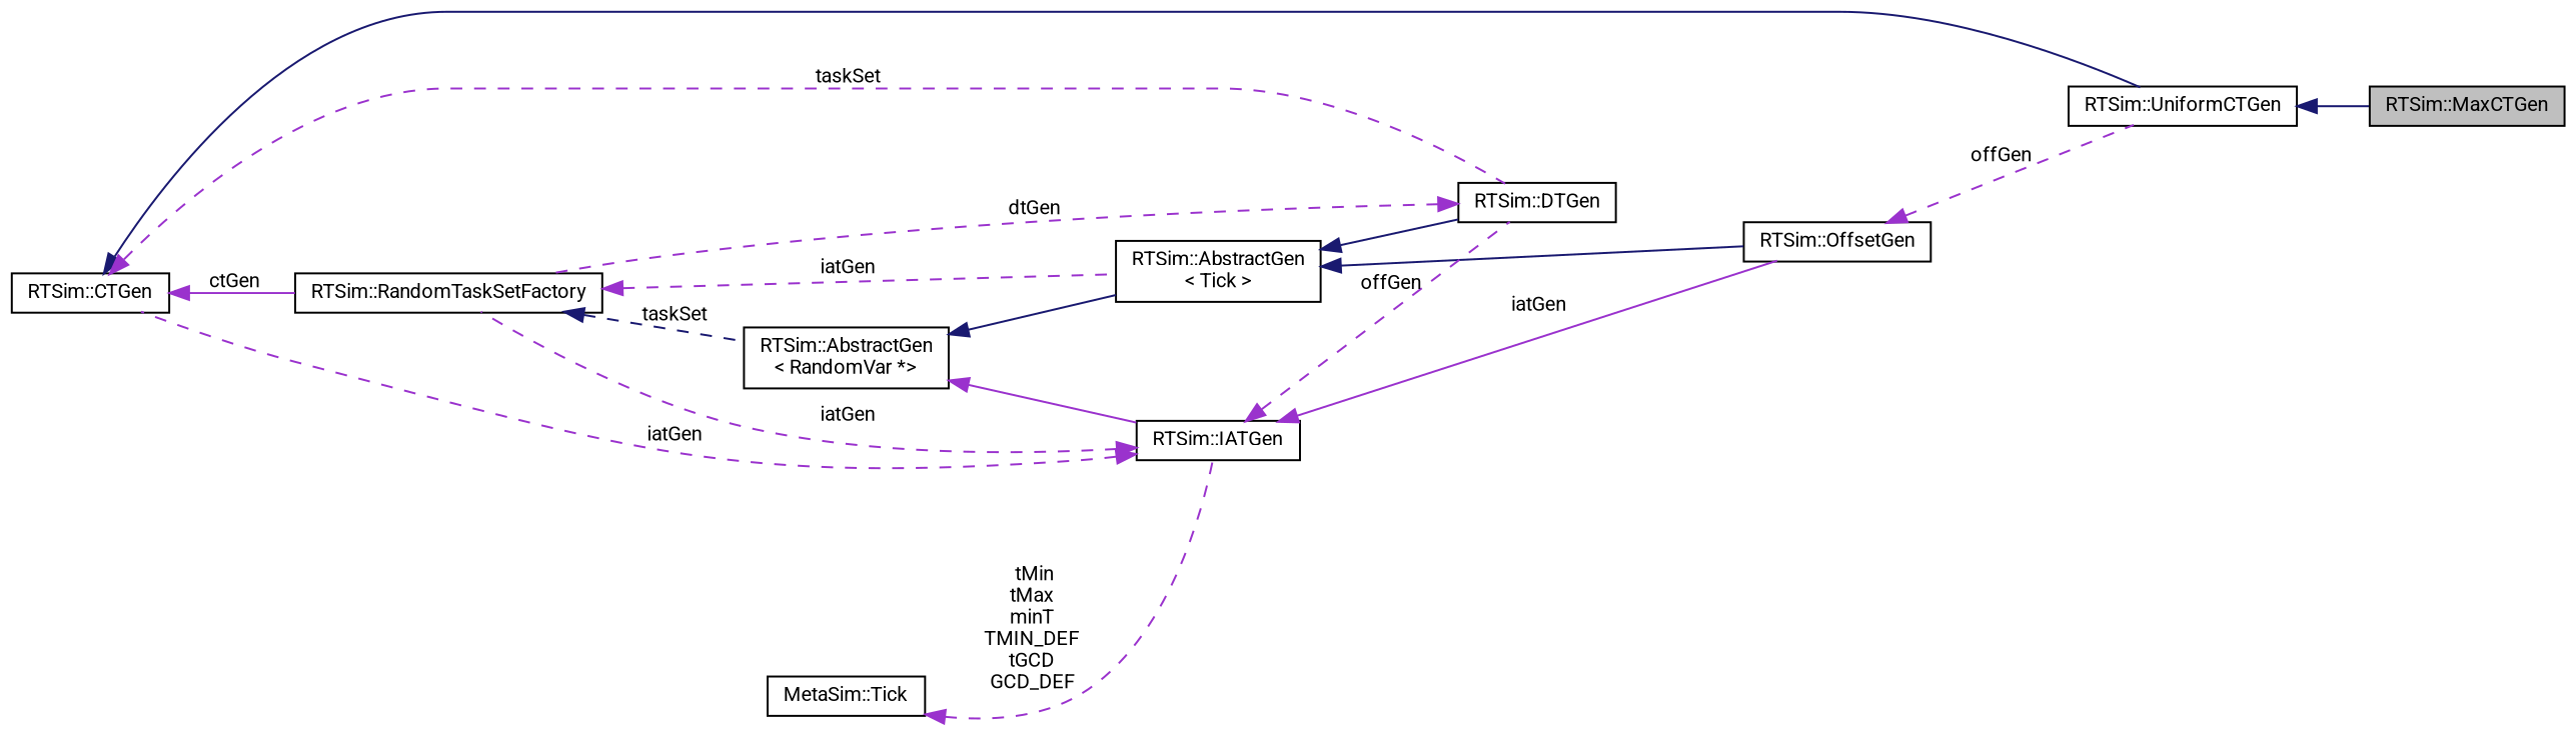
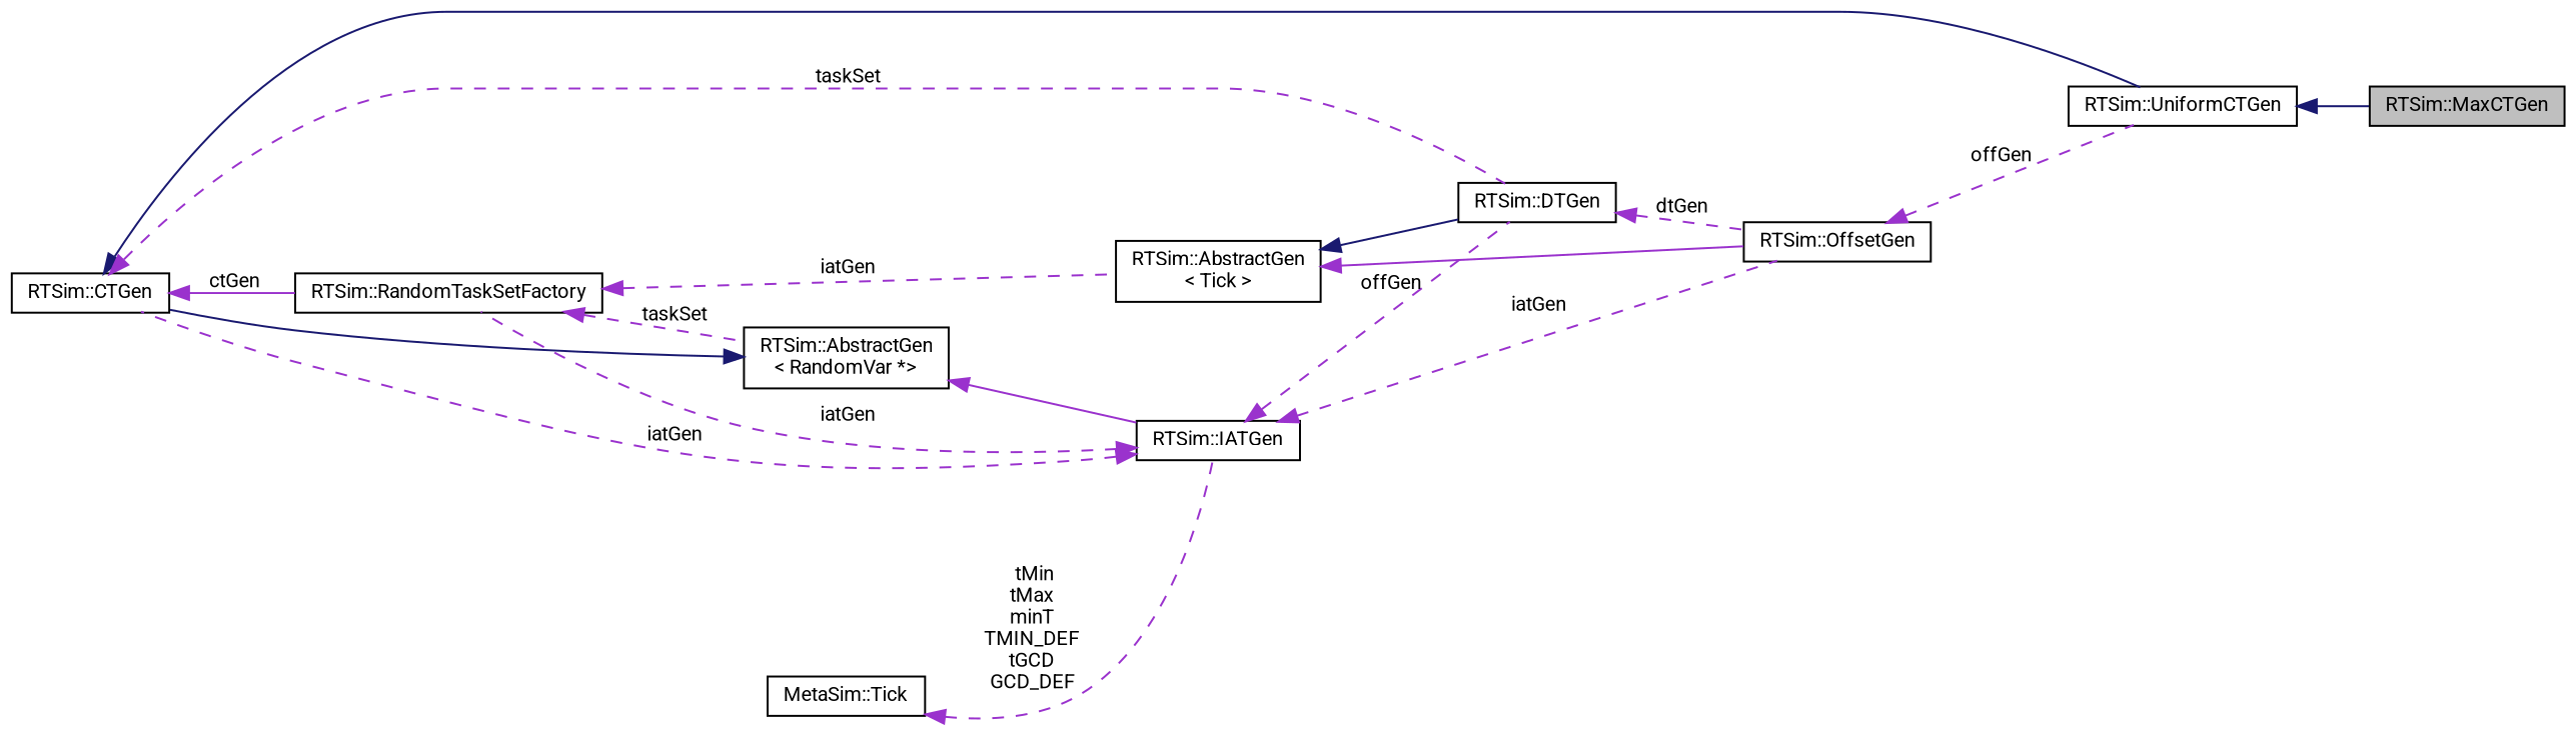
  digraph {
    fontname=Roboto
    rankdir=LR
    node [color=black fillcolor=white fontname=Roboto fontsize=10 shape=record style=filled]
    edge [color=darkorchid3 dir=back fontname=Roboto fontsize=10 labelfontname=Helvetica labelfontsize=10 style=dashed]
    n1 [fillcolor=grey75 fontcolor=black height=0.2 label="RTSim::MaxCTGen" width=0.4]
    n2 [height=0.2 label="RTSim::UniformCTGen" width=0.4]
    n3 [height=0.2 label="RTSim::CTGen" width=0.4]
    n4 [height=0.2 label="RTSim::RandomTaskSetFactory" width=0.4]
    n5 [height=0.2 label="RTSim::DTGen" width=0.4]
    n6 [height=0.2 label="RTSim::AbstractGen\l\< RandomVar *\>" width=0.4]
    n7 [height=0.2 label="RTSim::AbstractGen\l\< Tick \>" width=0.4]
    n8 [height=0.2 label="RTSim::IATGen" width=0.4]
    n9 [height=0.2 label="RTSim::OffsetGen" width=0.4]
    n10 [height=0.2 label="MetaSim::Tick" width=0.4]
    n2 -> n1 [color=midnightblue style=solid]
    n3 -> n2 [color=midnightblue style=solid]
    n3 -> n4 [label=" ctGen" style=solid]
    n3 -> n5 [label=" taskSet"]
-   n4 -> n6 [color=midnightblue label=" taskSet"]
+   n4 -> n6 [label=" taskSet"]
    n4 -> n7 [label=" iatGen"]
-   n5 -> n4 [label=" dtGen"]
-   n6 -> n7 [color=midnightblue style=solid]
+   n5 -> n9 [label=" dtGen"]
+   n6 -> n3 [color=midnightblue style=solid]
    n6 -> n8 [style=solid]
    n7 -> n5 [color=midnightblue style=solid]
-   n7 -> n9 [color=midnightblue style=solid]
+   n7 -> n9 [style=solid]
    n8 -> n3 [label=" iatGen"]
    n8 -> n4 [label=" iatGen"]
    n8 -> n5 [label=" offGen"]
-   n8 -> n9 [label=" iatGen" style=solid]
+   n8 -> n9 [label=" iatGen"]
    n9 -> n2 [label=" offGen"]
    n10 -> n8 [label=" tMin\ntMax\nminT\nTMIN_DEF\ntGCD\nGCD_DEF"]
  }
